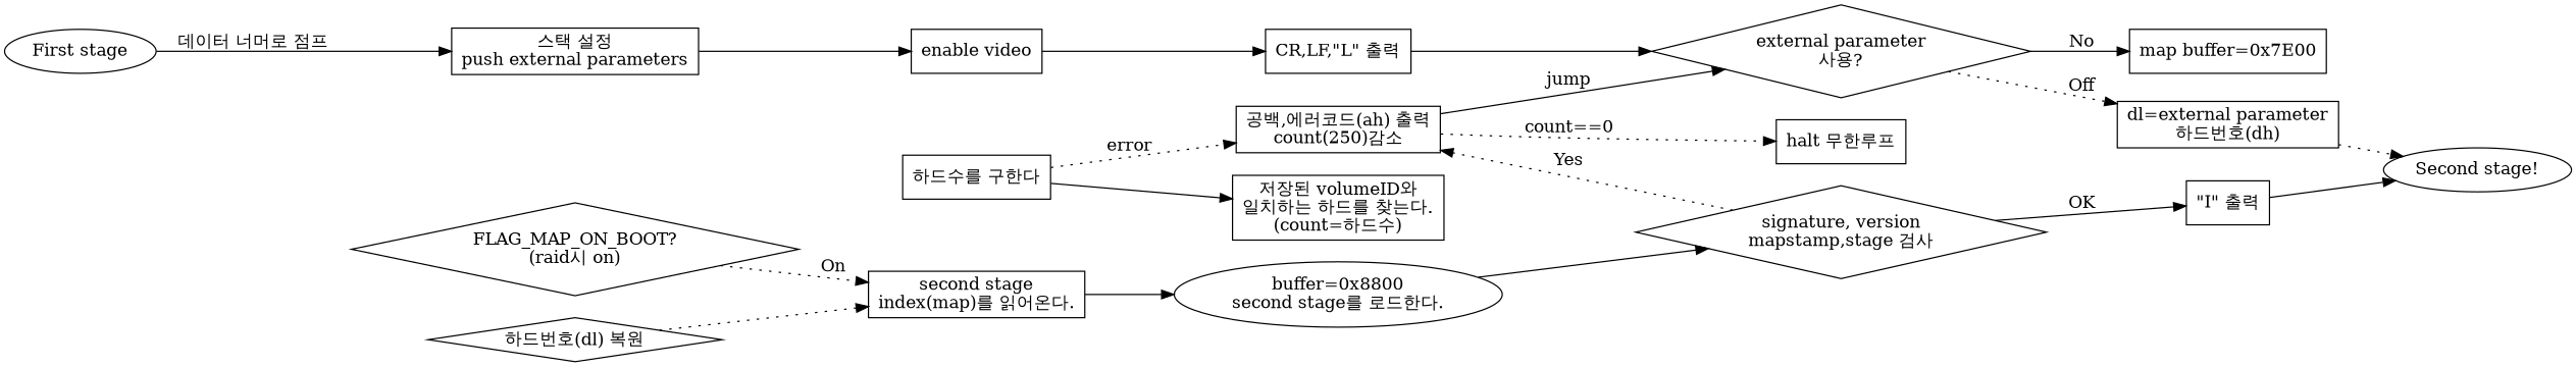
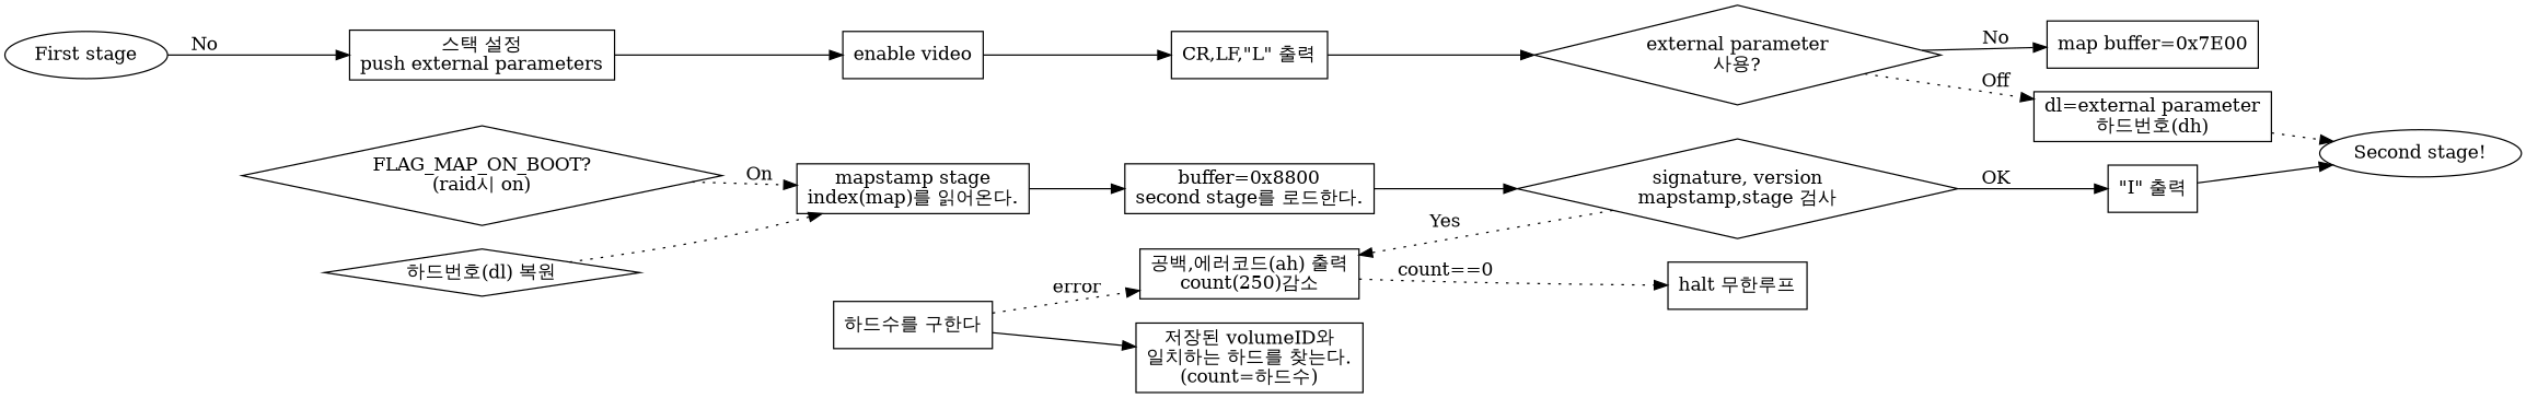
  digraph {
    rankdir=LR
    node [shape=box]
    n1 [label="공백,에러코드(ah) 출력\ncount(250)감소"]
-   n2 [label="buffer=0x8800\nsecond stage를 로드한다." shape=ellipse]
+   n2 [label="buffer=0x8800\nsecond stage를 로드한다."]
    n3 [label="external parameter\n사용?" shape=diamond]
    n4 [label="halt 무한루프"]
    n5 [label="signature, version\nmapstamp,stage 검사" shape=diamond]
    n6 [label="First stage" shape=ellipse]
    n7 [label="스택 설정\npush external parameters"]
    n8 [label="enable video"]
    n9 [label="CR,LF,\"L\" 출력"]
    n10 [label="map buffer=0x7E00"]
    n11 [label="dl=external parameter\n하드번호(dh)"]
    n12 [label="Second stage!" shape=ellipse]
    n13 [label="FLAG_MAP_ON_BOOT?\n(raid시 on)" shape=diamond]
-   n14 [label="second stage\nindex(map)를 읽어온다."]
+   n14 [label="mapstamp stage\nindex(map)를 읽어온다."]
    n15 [label="하드수를 구한다"]
    n16 [label="저장된 volumeID와\n일치하는 하드를 찾는다.\n(count=하드수)"]
    n17 [label="하드번호(dl) 복원" shape=diamond]
    n18 [label="\"I\" 출력"]
    subgraph sub_1 {
      rank=same
      n1
      n2
    }
-   n1 -> n3 [label=jump]
    n1 -> n4 [label="count==0" style=dotted]
    n2 -> n5
    n3 -> n10 [label=No]
    n3 -> n11 [label=Off style=dotted]
    n5 -> n1 [label=Yes style=dotted]
    n5 -> n18 [label=OK]
-   n6 -> n7 [label="데이터 너머로 점프"]
+   n6 -> n7 [label=No]
    n7 -> n8
    n8 -> n9
    n9 -> n3
    n11 -> n12 [style=dotted]
    n13 -> n14 [label=On style=dotted]
    n14 -> n2
    n15 -> n1 [label=error style=dotted]
    n15 -> n16
    n17 -> n14 [style=dotted]
    n18 -> n12
  }
